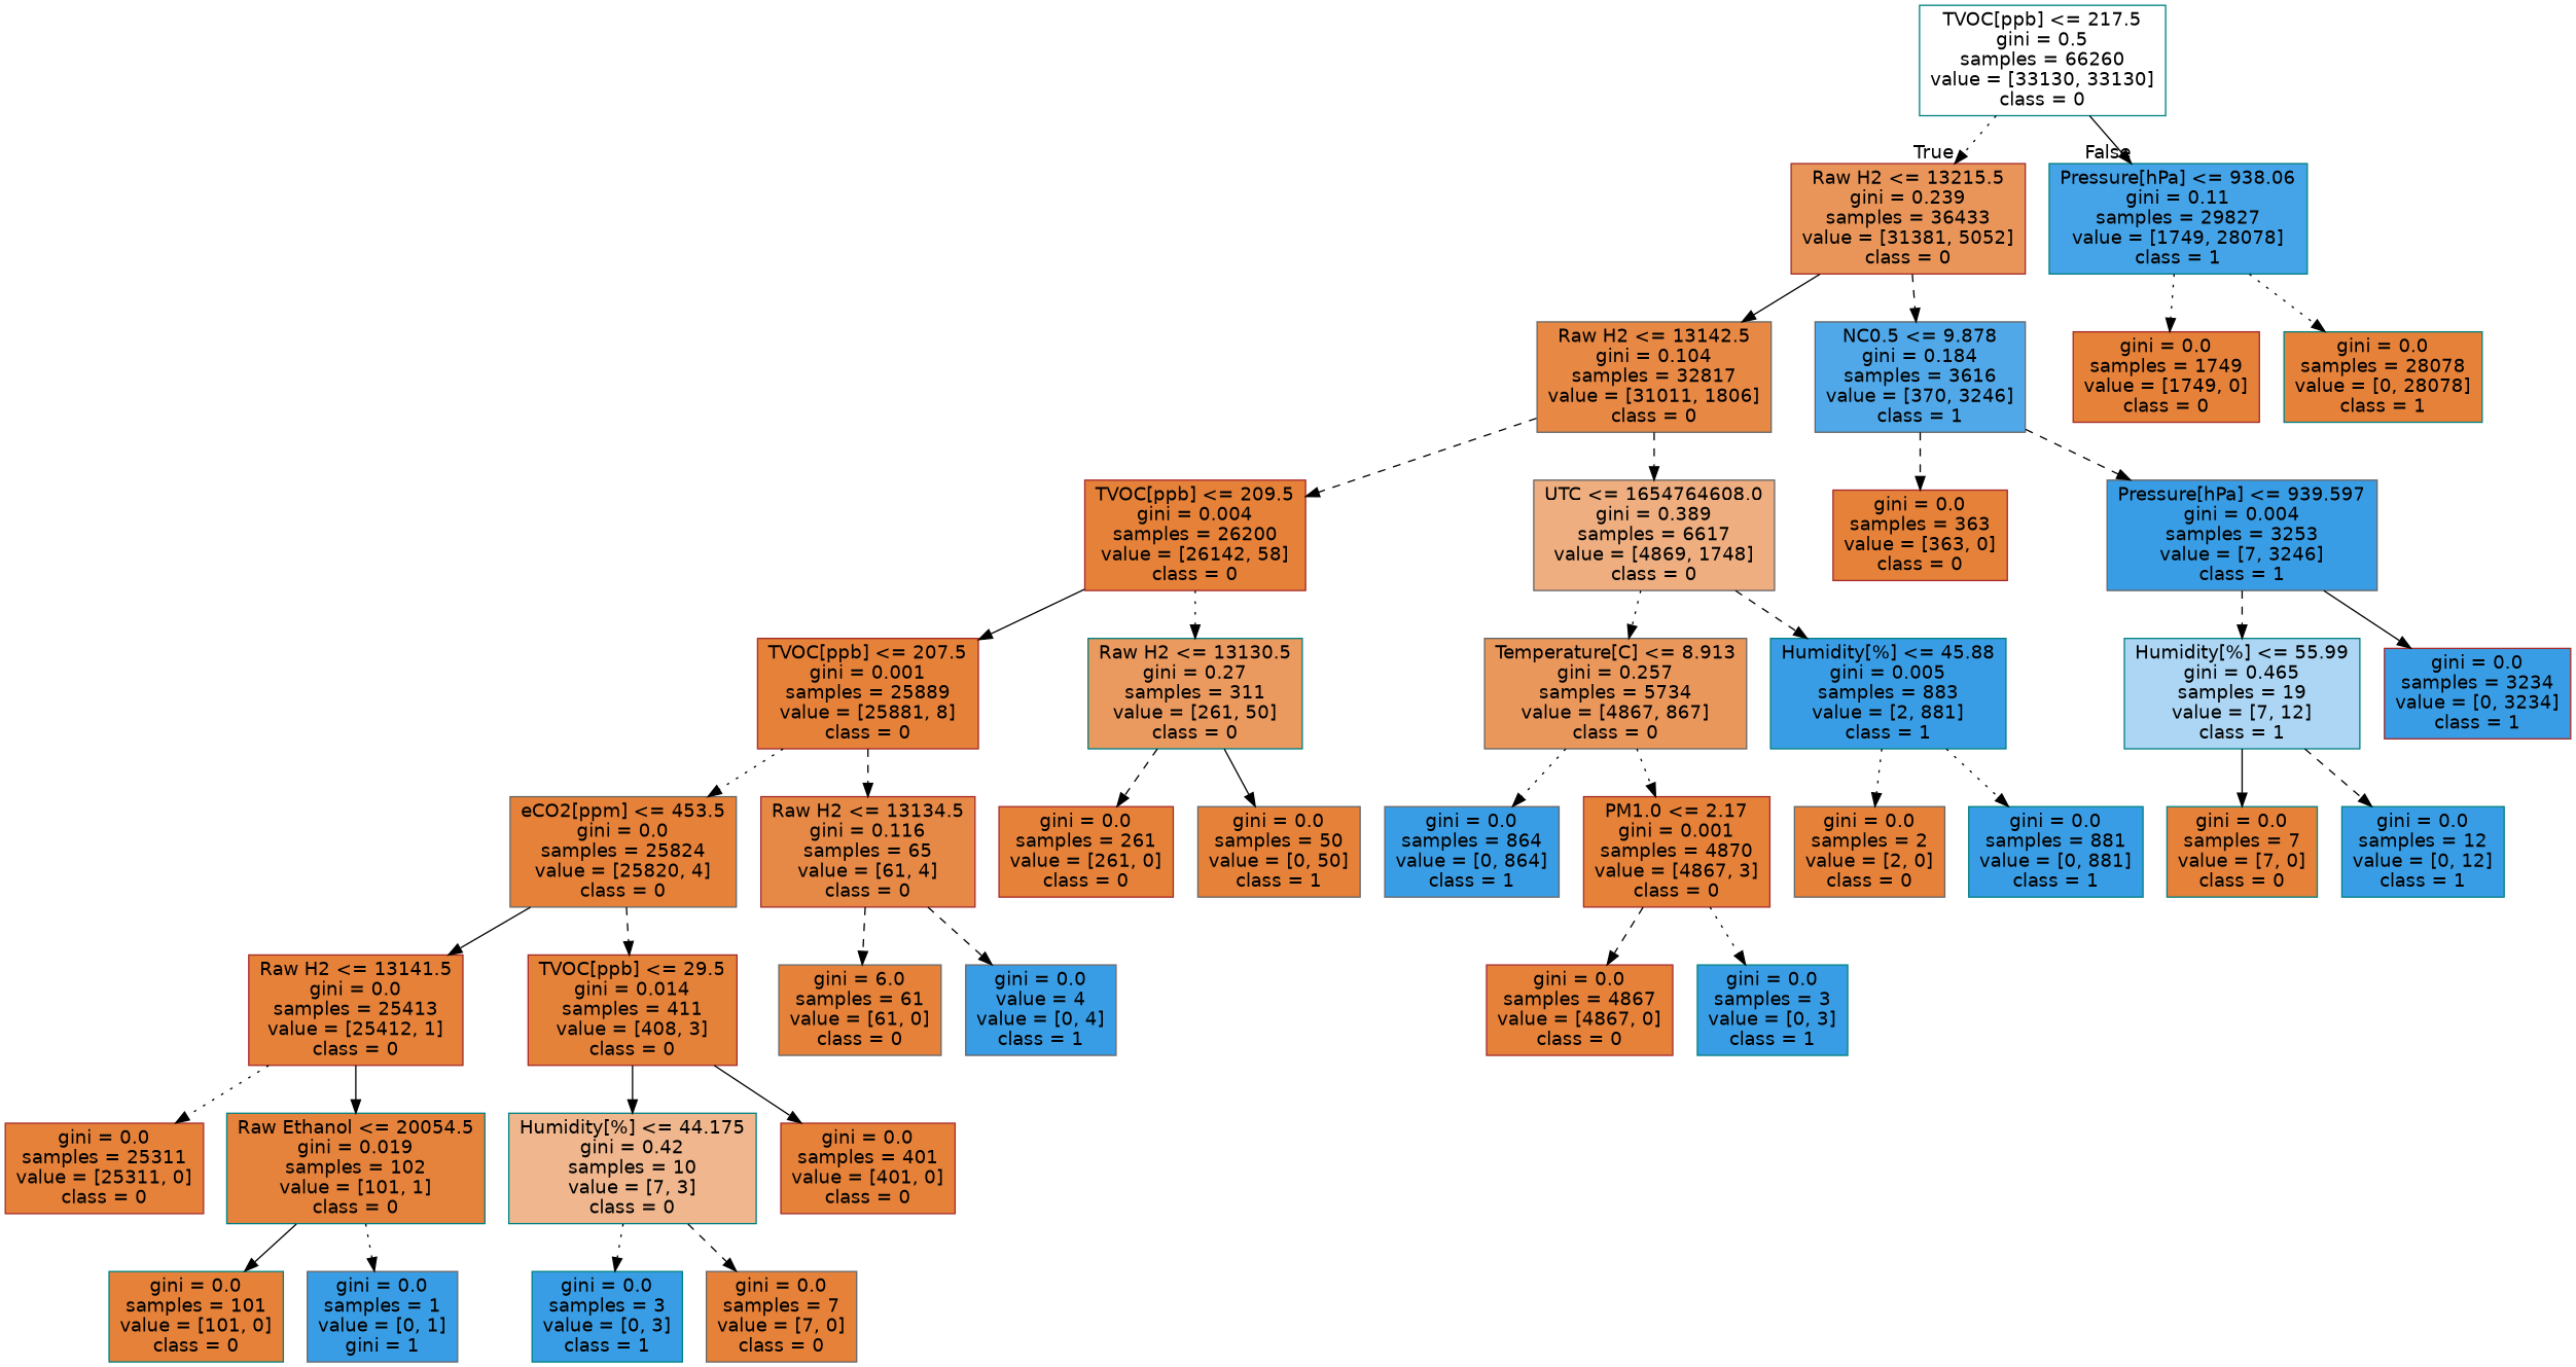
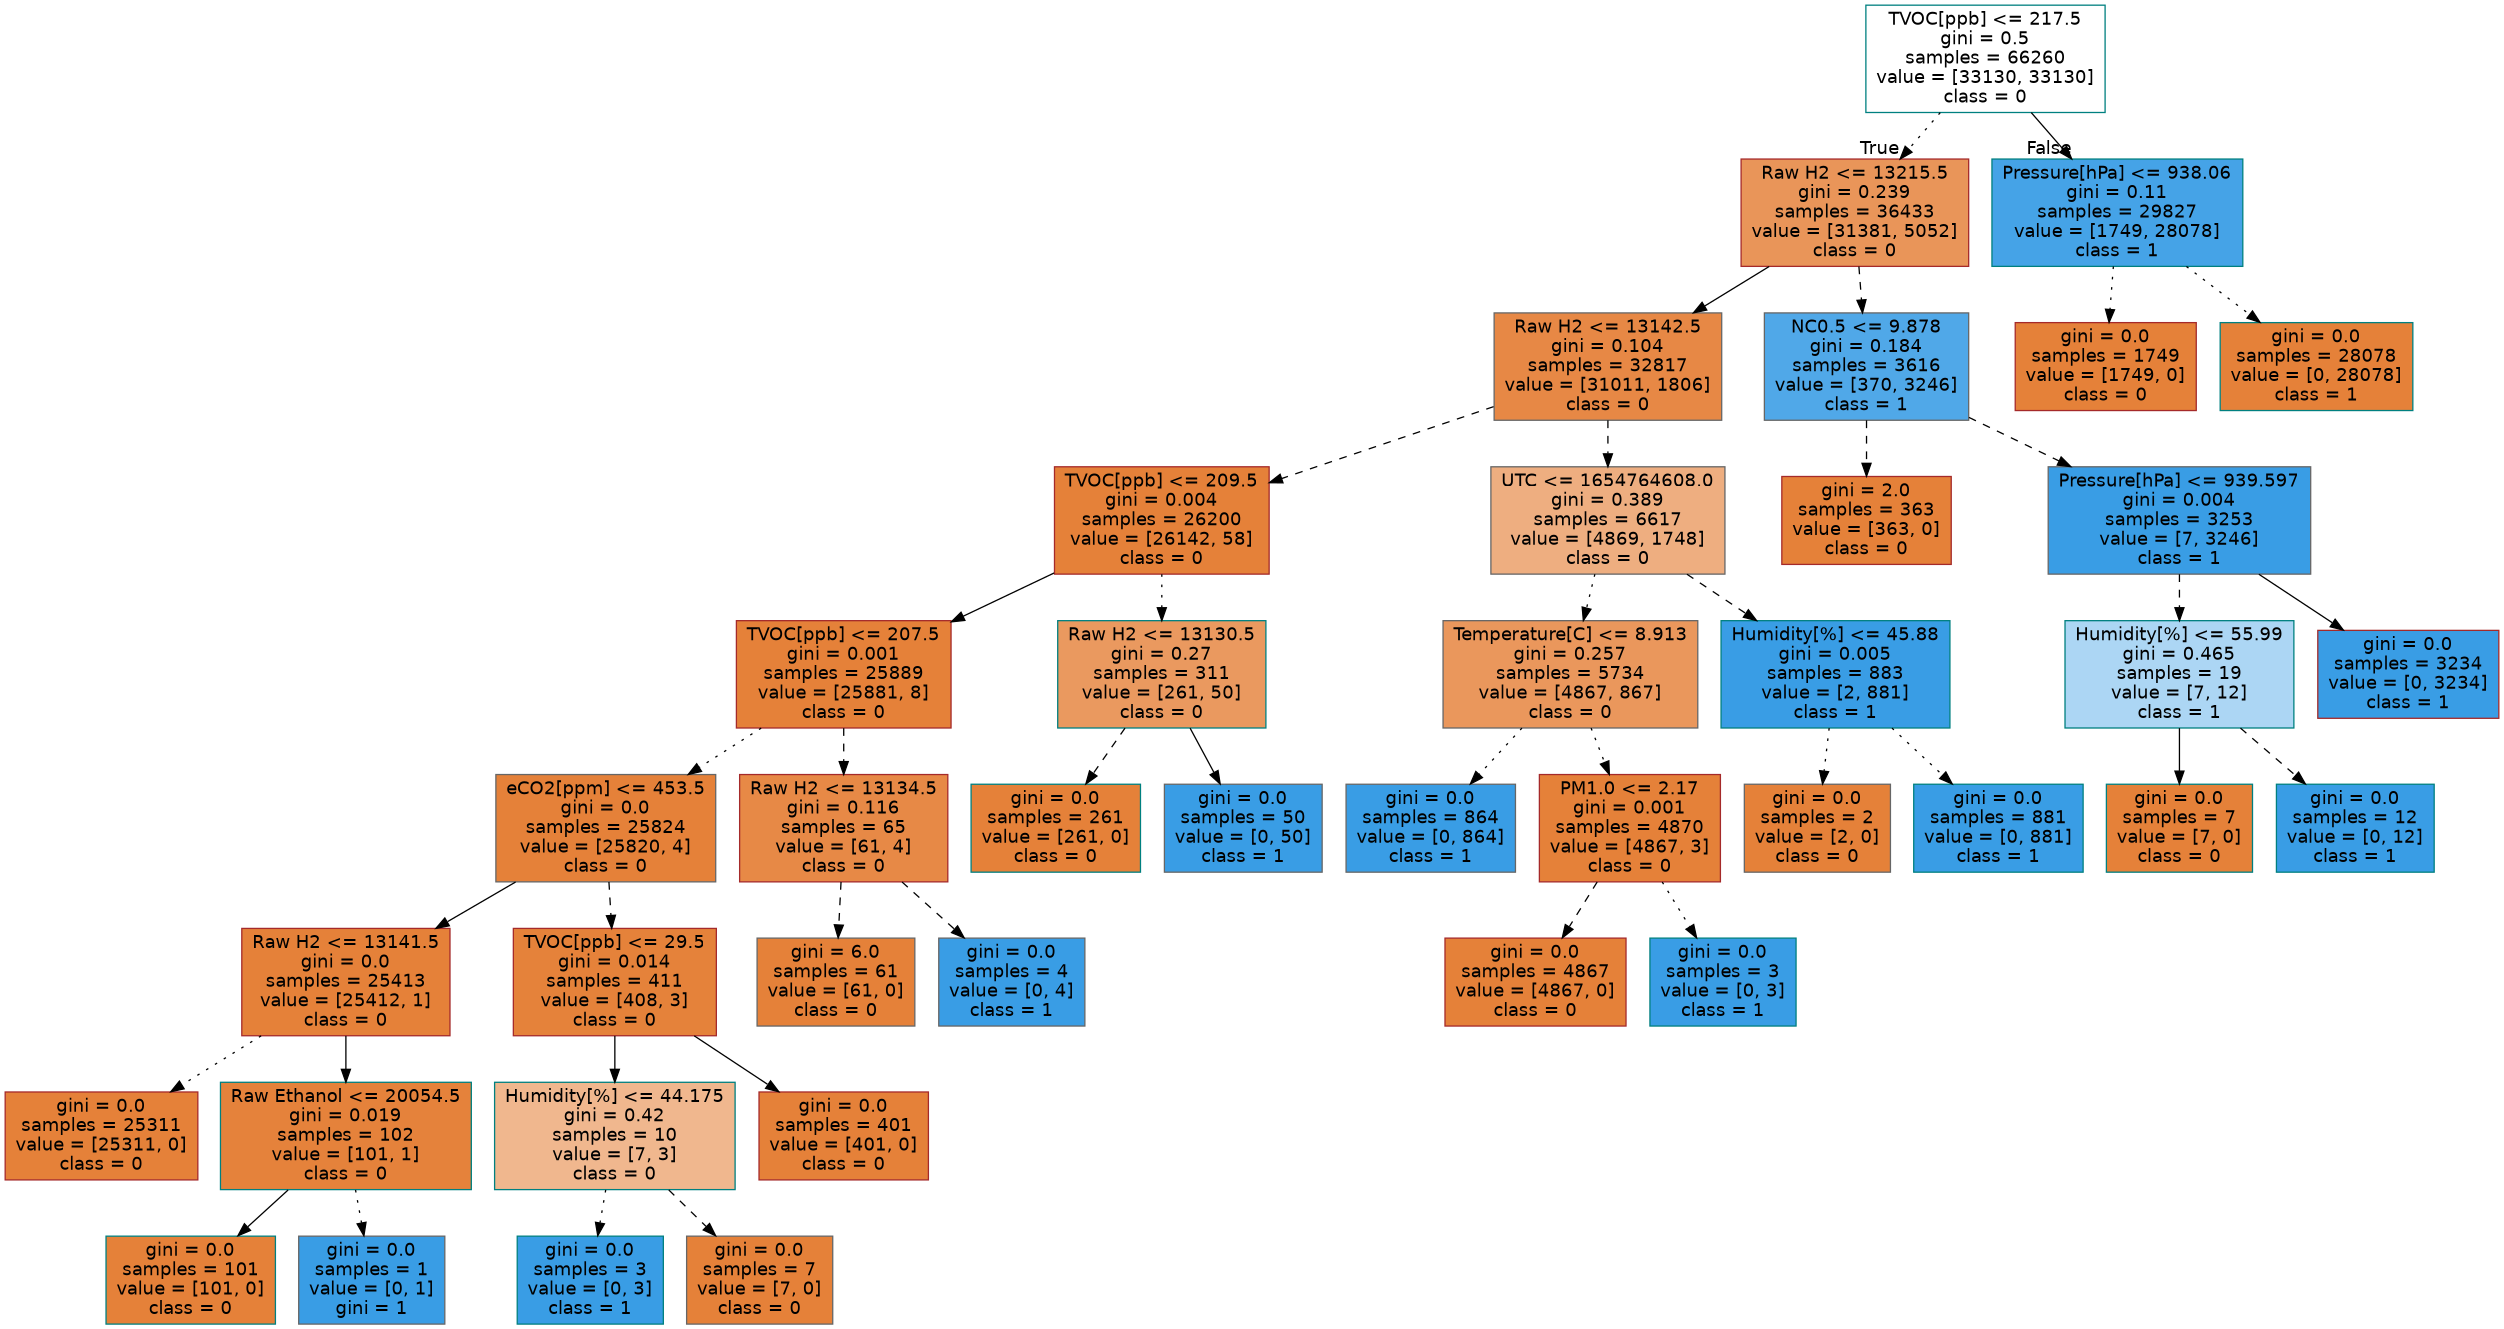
  digraph {
    node [color=teal fillcolor="#e58139" fontname=helvetica shape=box style=filled]
    edge [fontname=helvetica style=dashed]
    n1 [fillcolor="#ffffff" label="TVOC[ppb] <= 217.5\ngini = 0.5\nsamples = 66260\nvalue = [33130, 33130]\nclass = 0"]
    n2 [color=brown fillcolor="#e99559" label="Raw H2 <= 13215.5\ngini = 0.239\nsamples = 36433\nvalue = [31381, 5052]\nclass = 0"]
    n3 [fillcolor="#45a3e7" label="Pressure[hPa] <= 938.06\ngini = 0.11\nsamples = 29827\nvalue = [1749, 28078]\nclass = 1"]
    n4 [color=gray40 fillcolor="#e78845" label="Raw H2 <= 13142.5\ngini = 0.104\nsamples = 32817\nvalue = [31011, 1806]\nclass = 0"]
    n5 [color=gray40 fillcolor="#50a8e8" label="NC0.5 <= 9.878\ngini = 0.184\nsamples = 3616\nvalue = [370, 3246]\nclass = 1"]
    n6 [color=brown label="gini = 0.0\nsamples = 1749\nvalue = [1749, 0]\nclass = 0"]
    n7 [label="gini = 0.0\nsamples = 28078\nvalue = [0, 28078]\nclass = 1"]
    n8 [color=brown label="TVOC[ppb] <= 209.5\ngini = 0.004\nsamples = 26200\nvalue = [26142, 58]\nclass = 0"]
    n9 [color=gray40 fillcolor="#eeae80" label="UTC <= 1654764608.0\ngini = 0.389\nsamples = 6617\nvalue = [4869, 1748]\nclass = 0"]
-   n10 [color=brown label="gini = 0.0\nsamples = 363\nvalue = [363, 0]\nclass = 0"]
+   n10 [color=brown label="gini = 2.0\nsamples = 363\nvalue = [363, 0]\nclass = 0"]
    n11 [color=gray40 fillcolor="#399de5" label="Pressure[hPa] <= 939.597\ngini = 0.004\nsamples = 3253\nvalue = [7, 3246]\nclass = 1"]
    n12 [color=brown label="TVOC[ppb] <= 207.5\ngini = 0.001\nsamples = 25889\nvalue = [25881, 8]\nclass = 0"]
    n13 [fillcolor="#ea995f" label="Raw H2 <= 13130.5\ngini = 0.27\nsamples = 311\nvalue = [261, 50]\nclass = 0"]
    n14 [color=gray40 fillcolor="#ea975c" label="Temperature[C] <= 8.913\ngini = 0.257\nsamples = 5734\nvalue = [4867, 867]\nclass = 0"]
    n15 [fillcolor="#399de5" label="Humidity[%] <= 45.88\ngini = 0.005\nsamples = 883\nvalue = [2, 881]\nclass = 1"]
    n16 [color=gray40 label="eCO2[ppm] <= 453.5\ngini = 0.0\nsamples = 25824\nvalue = [25820, 4]\nclass = 0"]
    n17 [color=brown fillcolor="#e78946" label="Raw H2 <= 13134.5\ngini = 0.116\nsamples = 65\nvalue = [61, 4]\nclass = 0"]
-   n18 [color=brown label="gini = 0.0\nsamples = 261\nvalue = [261, 0]\nclass = 0"]
-   n19 [color=gray40 label="gini = 0.0\nsamples = 50\nvalue = [0, 50]\nclass = 1"]
+   n18 [label="gini = 0.0\nsamples = 261\nvalue = [261, 0]\nclass = 0"]
+   n19 [color=gray40 fillcolor="#399de5" label="gini = 0.0\nsamples = 50\nvalue = [0, 50]\nclass = 1"]
    n20 [color=brown label="Raw H2 <= 13141.5\ngini = 0.0\nsamples = 25413\nvalue = [25412, 1]\nclass = 0"]
    n21 [color=brown fillcolor="#e5823a" label="TVOC[ppb] <= 29.5\ngini = 0.014\nsamples = 411\nvalue = [408, 3]\nclass = 0"]
    n22 [color=gray40 label="gini = 6.0\nsamples = 61\nvalue = [61, 0]\nclass = 0"]
-   n23 [color=gray40 fillcolor="#399de5" label="gini = 0.0\nvalue = 4\nvalue = [0, 4]\nclass = 1"]
+   n23 [color=gray40 fillcolor="#399de5" label="gini = 0.0\nsamples = 4\nvalue = [0, 4]\nclass = 1"]
    n24 [color=brown label="gini = 0.0\nsamples = 25311\nvalue = [25311, 0]\nclass = 0"]
    n25 [fillcolor="#e5823b" label="Raw Ethanol <= 20054.5\ngini = 0.019\nsamples = 102\nvalue = [101, 1]\nclass = 0"]
    n26 [fillcolor="#f0b78e" label="Humidity[%] <= 44.175\ngini = 0.42\nsamples = 10\nvalue = [7, 3]\nclass = 0"]
    n27 [color=brown label="gini = 0.0\nsamples = 401\nvalue = [401, 0]\nclass = 0"]
    n28 [label="gini = 0.0\nsamples = 101\nvalue = [101, 0]\nclass = 0"]
    n29 [color=gray40 fillcolor="#399de5" label="gini = 0.0\nsamples = 1\nvalue = [0, 1]\ngini = 1"]
    n30 [fillcolor="#399de5" label="gini = 0.0\nsamples = 3\nvalue = [0, 3]\nclass = 1"]
    n31 [color=gray40 label="gini = 0.0\nsamples = 7\nvalue = [7, 0]\nclass = 0"]
    n32 [color=gray40 fillcolor="#399de5" label="gini = 0.0\nsamples = 864\nvalue = [0, 864]\nclass = 1"]
    n33 [color=brown label="PM1.0 <= 2.17\ngini = 0.001\nsamples = 4870\nvalue = [4867, 3]\nclass = 0"]
    n34 [color=gray40 label="gini = 0.0\nsamples = 2\nvalue = [2, 0]\nclass = 0"]
    n35 [fillcolor="#399de5" label="gini = 0.0\nsamples = 881\nvalue = [0, 881]\nclass = 1"]
    n36 [color=brown label="gini = 0.0\nsamples = 4867\nvalue = [4867, 0]\nclass = 0"]
    n37 [fillcolor="#399de5" label="gini = 0.0\nsamples = 3\nvalue = [0, 3]\nclass = 1"]
    n38 [fillcolor="#acd6f4" label="Humidity[%] <= 55.99\ngini = 0.465\nsamples = 19\nvalue = [7, 12]\nclass = 1"]
    n39 [color=brown fillcolor="#399de5" label="gini = 0.0\nsamples = 3234\nvalue = [0, 3234]\nclass = 1"]
    n40 [label="gini = 0.0\nsamples = 7\nvalue = [7, 0]\nclass = 0"]
    n41 [fillcolor="#399de5" label="gini = 0.0\nsamples = 12\nvalue = [0, 12]\nclass = 1"]
    n1 -> n2 [headlabel=True labelangle=45 labeldistance=2.5 style=dotted]
    n1 -> n3 [headlabel=False labelangle=-45 labeldistance=2.5 style=solid]
    n2 -> n4 [style=solid]
    n2 -> n5
    n3 -> n6 [style=dotted]
    n3 -> n7 [style=dotted]
    n4 -> n8
    n4 -> n9
    n5 -> n10
    n5 -> n11
    n8 -> n12 [style=solid]
    n8 -> n13 [style=dotted]
    n9 -> n14 [style=dotted]
    n9 -> n15
    n11 -> n38
    n11 -> n39 [style=solid]
    n12 -> n16 [style=dotted]
    n12 -> n17
    n13 -> n18
    n13 -> n19 [style=solid]
    n14 -> n32 [style=dotted]
    n14 -> n33 [style=dotted]
    n15 -> n34 [style=dotted]
    n15 -> n35 [style=dotted]
    n16 -> n20 [style=solid]
    n16 -> n21
    n17 -> n22
    n17 -> n23
    n20 -> n24 [style=dotted]
    n20 -> n25 [style=solid]
    n21 -> n26 [style=solid]
    n21 -> n27 [style=solid]
    n25 -> n28 [style=solid]
    n25 -> n29 [style=dotted]
    n26 -> n30 [style=dotted]
    n26 -> n31
    n33 -> n36
    n33 -> n37 [style=dotted]
    n38 -> n40 [style=solid]
    n38 -> n41
  }
